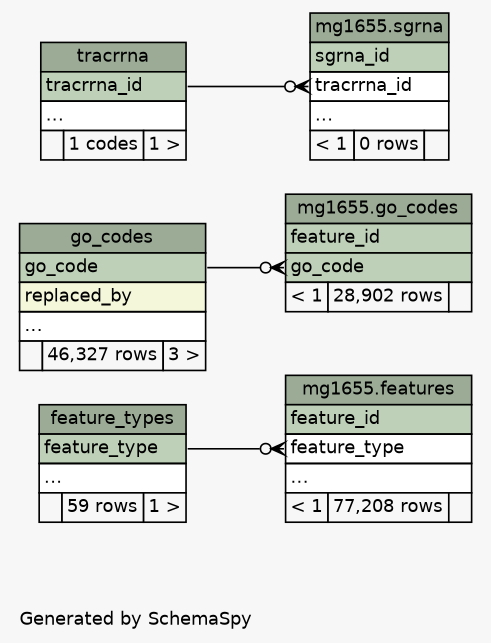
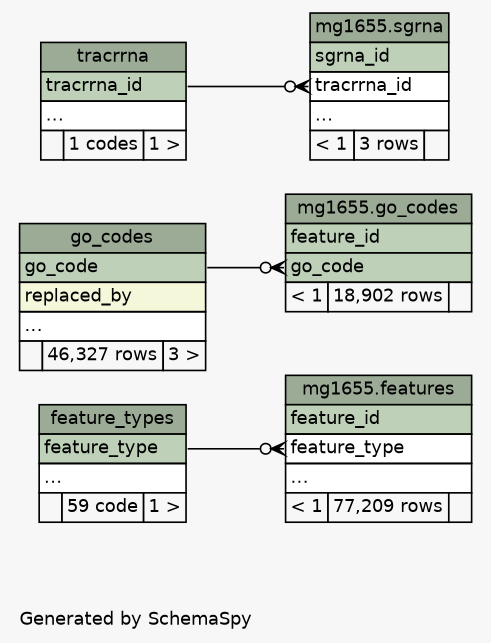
  digraph {
    bgcolor="#f7f7f7"
    fontname="DejaVu Sans"
    fontsize=11
    label="\nGenerated by SchemaSpy"
    labeljust=l
    nodesep=0.18
    rankdir=RL
    ranksep=0.46
    node [fontname="DejaVu Sans" fontsize=11 shape=plaintext]
    edge [arrowhead=none arrowsize=0.8 arrowtail=crowodot dir=back fontname="DejaVu Sans"]
-   n1 [label=<     <TABLE BORDER="0" CELLBORDER="1" CELLSPACING="0" BGCOLOR="#ffffff">       <TR><TD COLSPAN="3" BGCOLOR="#9bab96" ALIGN="CENTER">feature_types</TD></TR>       <TR><TD PORT="feature_type" COLSPAN="3" BGCOLOR="#bed1b8" ALIGN="LEFT">feature_type</TD></TR>       <TR><TD PORT="elipses" COLSPAN="3" ALIGN="LEFT">...</TD></TR>       <TR><TD ALIGN="LEFT" BGCOLOR="#f7f7f7">  </TD><TD ALIGN="RIGHT" BGCOLOR="#f7f7f7">59 rows</TD><TD ALIGN="RIGHT" BGCOLOR="#f7f7f7">1 &gt;</TD></TR>     </TABLE>>]
-   n2 [label=<     <TABLE BORDER="0" CELLBORDER="1" CELLSPACING="0" BGCOLOR="#ffffff">       <TR><TD COLSPAN="3" BGCOLOR="#9bab96" ALIGN="CENTER">mg1655.features</TD></TR>       <TR><TD PORT="feature_id" COLSPAN="3" BGCOLOR="#bed1b8" ALIGN="LEFT">feature_id</TD></TR>       <TR><TD PORT="feature_type" COLSPAN="3" ALIGN="LEFT">feature_type</TD></TR>       <TR><TD PORT="elipses" COLSPAN="3" ALIGN="LEFT">...</TD></TR>       <TR><TD ALIGN="LEFT" BGCOLOR="#f7f7f7">&lt; 1</TD><TD ALIGN="RIGHT" BGCOLOR="#f7f7f7">77,208 rows</TD><TD ALIGN="RIGHT" BGCOLOR="#f7f7f7">  </TD></TR>     </TABLE>>]
-   n3 [label=<     <TABLE BORDER="0" CELLBORDER="1" CELLSPACING="0" BGCOLOR="#ffffff">       <TR><TD COLSPAN="3" BGCOLOR="#9bab96" ALIGN="CENTER">mg1655.go_codes</TD></TR>       <TR><TD PORT="feature_id" COLSPAN="3" BGCOLOR="#bed1b8" ALIGN="LEFT">feature_id</TD></TR>       <TR><TD PORT="go_code" COLSPAN="3" BGCOLOR="#bed1b8" ALIGN="LEFT">go_code</TD></TR>       <TR><TD ALIGN="LEFT" BGCOLOR="#f7f7f7">&lt; 1</TD><TD ALIGN="RIGHT" BGCOLOR="#f7f7f7">28,902 rows</TD><TD ALIGN="RIGHT" BGCOLOR="#f7f7f7">  </TD></TR>     </TABLE>>]
+   n1 [label=<     <TABLE BORDER="0" CELLBORDER="1" CELLSPACING="0" BGCOLOR="#ffffff">       <TR><TD COLSPAN="3" BGCOLOR="#9bab96" ALIGN="CENTER">feature_types</TD></TR>       <TR><TD PORT="feature_type" COLSPAN="3" BGCOLOR="#bed1b8" ALIGN="LEFT">feature_type</TD></TR>       <TR><TD PORT="elipses" COLSPAN="3" ALIGN="LEFT">...</TD></TR>       <TR><TD ALIGN="LEFT" BGCOLOR="#f7f7f7">  </TD><TD ALIGN="RIGHT" BGCOLOR="#f7f7f7">59 code</TD><TD ALIGN="RIGHT" BGCOLOR="#f7f7f7">1 &gt;</TD></TR>     </TABLE>>]
+   n2 [label=<     <TABLE BORDER="0" CELLBORDER="1" CELLSPACING="0" BGCOLOR="#ffffff">       <TR><TD COLSPAN="3" BGCOLOR="#9bab96" ALIGN="CENTER">mg1655.features</TD></TR>       <TR><TD PORT="feature_id" COLSPAN="3" BGCOLOR="#bed1b8" ALIGN="LEFT">feature_id</TD></TR>       <TR><TD PORT="feature_type" COLSPAN="3" ALIGN="LEFT">feature_type</TD></TR>       <TR><TD PORT="elipses" COLSPAN="3" ALIGN="LEFT">...</TD></TR>       <TR><TD ALIGN="LEFT" BGCOLOR="#f7f7f7">&lt; 1</TD><TD ALIGN="RIGHT" BGCOLOR="#f7f7f7">77,209 rows</TD><TD ALIGN="RIGHT" BGCOLOR="#f7f7f7">  </TD></TR>     </TABLE>>]
+   n3 [label=<     <TABLE BORDER="0" CELLBORDER="1" CELLSPACING="0" BGCOLOR="#ffffff">       <TR><TD COLSPAN="3" BGCOLOR="#9bab96" ALIGN="CENTER">mg1655.go_codes</TD></TR>       <TR><TD PORT="feature_id" COLSPAN="3" BGCOLOR="#bed1b8" ALIGN="LEFT">feature_id</TD></TR>       <TR><TD PORT="go_code" COLSPAN="3" BGCOLOR="#bed1b8" ALIGN="LEFT">go_code</TD></TR>       <TR><TD ALIGN="LEFT" BGCOLOR="#f7f7f7">&lt; 1</TD><TD ALIGN="RIGHT" BGCOLOR="#f7f7f7">18,902 rows</TD><TD ALIGN="RIGHT" BGCOLOR="#f7f7f7">  </TD></TR>     </TABLE>>]
    n4 [label=<     <TABLE BORDER="0" CELLBORDER="1" CELLSPACING="0" BGCOLOR="#ffffff">       <TR><TD COLSPAN="3" BGCOLOR="#9bab96" ALIGN="CENTER">go_codes</TD></TR>       <TR><TD PORT="go_code" COLSPAN="3" BGCOLOR="#bed1b8" ALIGN="LEFT">go_code</TD></TR>       <TR><TD PORT="replaced_by" COLSPAN="3" BGCOLOR="#f4f7da" ALIGN="LEFT">replaced_by</TD></TR>       <TR><TD PORT="elipses" COLSPAN="3" ALIGN="LEFT">...</TD></TR>       <TR><TD ALIGN="LEFT" BGCOLOR="#f7f7f7">  </TD><TD ALIGN="RIGHT" BGCOLOR="#f7f7f7">46,327 rows</TD><TD ALIGN="RIGHT" BGCOLOR="#f7f7f7">3 &gt;</TD></TR>     </TABLE>>]
-   n5 [label=<     <TABLE BORDER="0" CELLBORDER="1" CELLSPACING="0" BGCOLOR="#ffffff">       <TR><TD COLSPAN="3" BGCOLOR="#9bab96" ALIGN="CENTER">mg1655.sgrna</TD></TR>       <TR><TD PORT="sgrna_id" COLSPAN="3" BGCOLOR="#bed1b8" ALIGN="LEFT">sgrna_id</TD></TR>       <TR><TD PORT="tracrrna_id" COLSPAN="3" ALIGN="LEFT">tracrrna_id</TD></TR>       <TR><TD PORT="elipses" COLSPAN="3" ALIGN="LEFT">...</TD></TR>       <TR><TD ALIGN="LEFT" BGCOLOR="#f7f7f7">&lt; 1</TD><TD ALIGN="RIGHT" BGCOLOR="#f7f7f7">0 rows</TD><TD ALIGN="RIGHT" BGCOLOR="#f7f7f7">  </TD></TR>     </TABLE>>]
+   n5 [label=<     <TABLE BORDER="0" CELLBORDER="1" CELLSPACING="0" BGCOLOR="#ffffff">       <TR><TD COLSPAN="3" BGCOLOR="#9bab96" ALIGN="CENTER">mg1655.sgrna</TD></TR>       <TR><TD PORT="sgrna_id" COLSPAN="3" BGCOLOR="#bed1b8" ALIGN="LEFT">sgrna_id</TD></TR>       <TR><TD PORT="tracrrna_id" COLSPAN="3" ALIGN="LEFT">tracrrna_id</TD></TR>       <TR><TD PORT="elipses" COLSPAN="3" ALIGN="LEFT">...</TD></TR>       <TR><TD ALIGN="LEFT" BGCOLOR="#f7f7f7">&lt; 1</TD><TD ALIGN="RIGHT" BGCOLOR="#f7f7f7">3 rows</TD><TD ALIGN="RIGHT" BGCOLOR="#f7f7f7">  </TD></TR>     </TABLE>>]
    n6 [label=<     <TABLE BORDER="0" CELLBORDER="1" CELLSPACING="0" BGCOLOR="#ffffff">       <TR><TD COLSPAN="3" BGCOLOR="#9bab96" ALIGN="CENTER">tracrrna</TD></TR>       <TR><TD PORT="tracrrna_id" COLSPAN="3" BGCOLOR="#bed1b8" ALIGN="LEFT">tracrrna_id</TD></TR>       <TR><TD PORT="elipses" COLSPAN="3" ALIGN="LEFT">...</TD></TR>       <TR><TD ALIGN="LEFT" BGCOLOR="#f7f7f7">  </TD><TD ALIGN="RIGHT" BGCOLOR="#f7f7f7">1 codes</TD><TD ALIGN="RIGHT" BGCOLOR="#f7f7f7">1 &gt;</TD></TR>     </TABLE>>]
    n2 -> n1 [headport="feature_type:e" tailport="feature_type:w"]
    n3 -> n4 [headport="go_code:e" tailport="go_code:w"]
    n5 -> n6 [headport="tracrrna_id:e" tailport="tracrrna_id:w"]
  }
